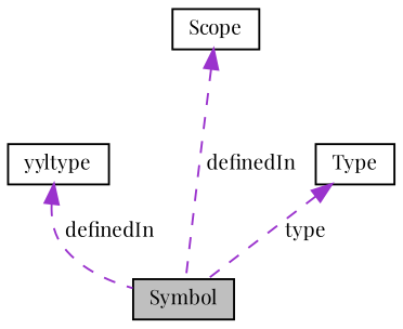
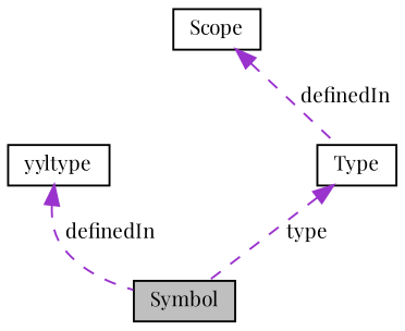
  digraph {
    fontname="Playfair Display"
    node [color=black fillcolor=white fontname="Playfair Display" fontsize=10 shape=record style=filled]
    edge [color=darkorchid3 dir=back fontname="Playfair Display" fontsize=10 labelfontname=Helvetica labelfontsize=10 style=dashed]
    n1 [fillcolor=grey75 fontcolor=black height=0.2 label=Symbol width=0.4]
    n2 [height=0.2 label=yyltype width=0.4]
    n3 [height=0.2 label=Type width=0.4]
    n4 [height=0.2 label=Scope width=0.4]
    n2 -> n1 [label=" definedIn"]
    n3 -> n1 [label=" type"]
-   n4 -> n1 [label=" definedIn"]
+   n4 -> n3 [label=" definedIn"]
  }
